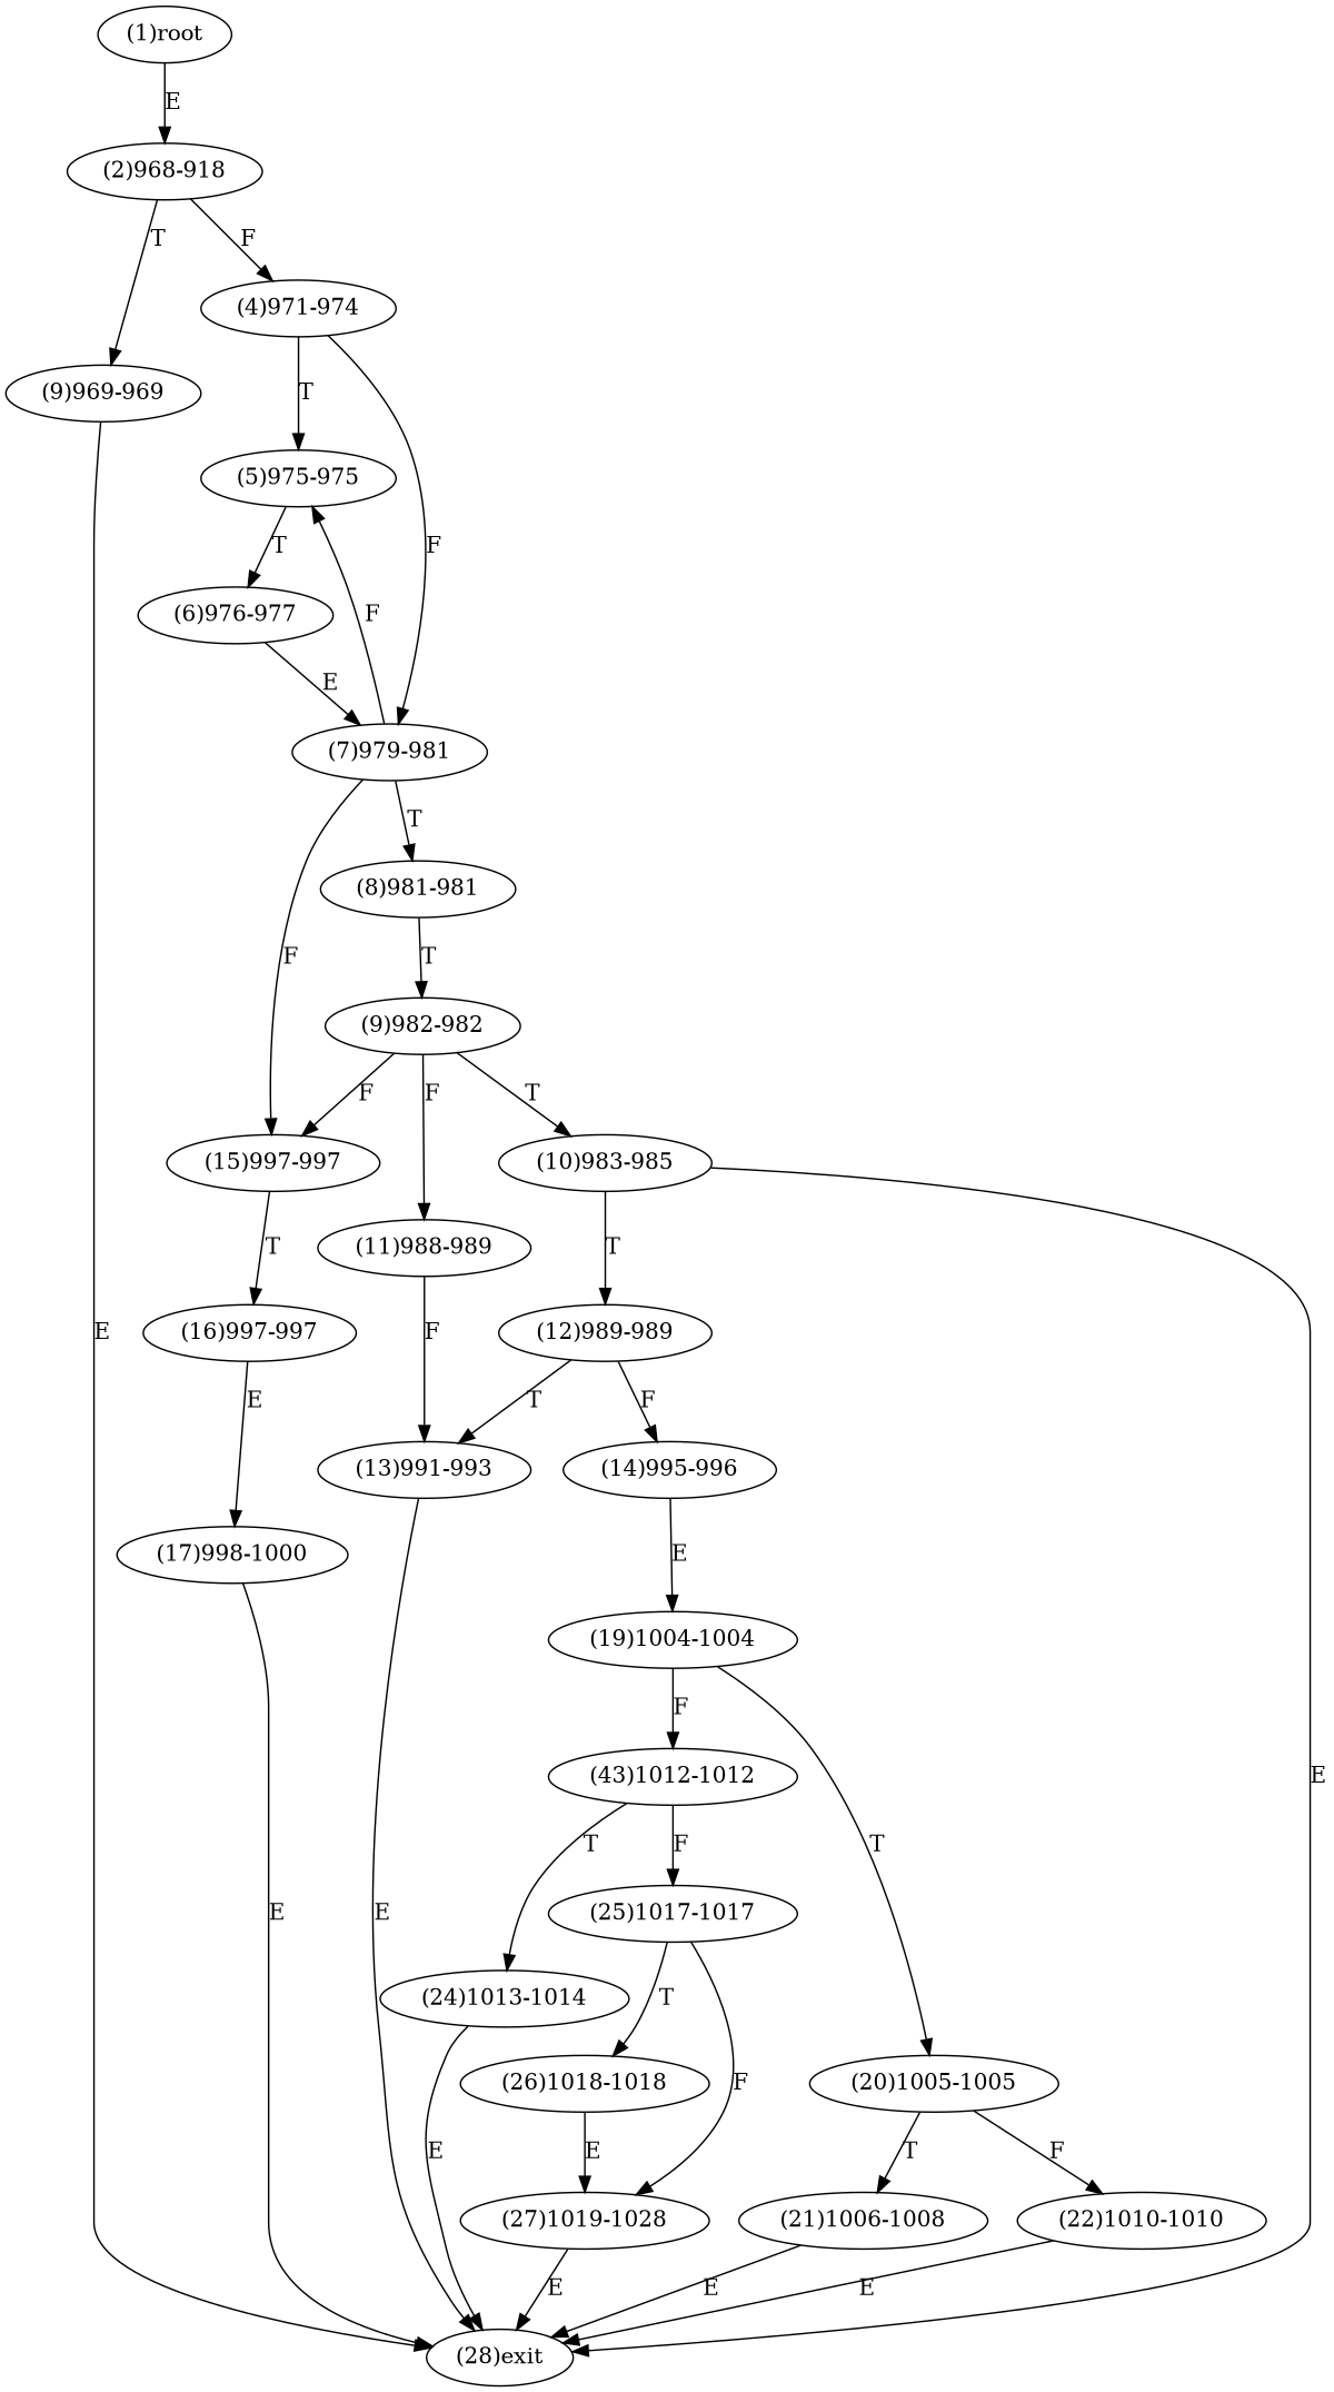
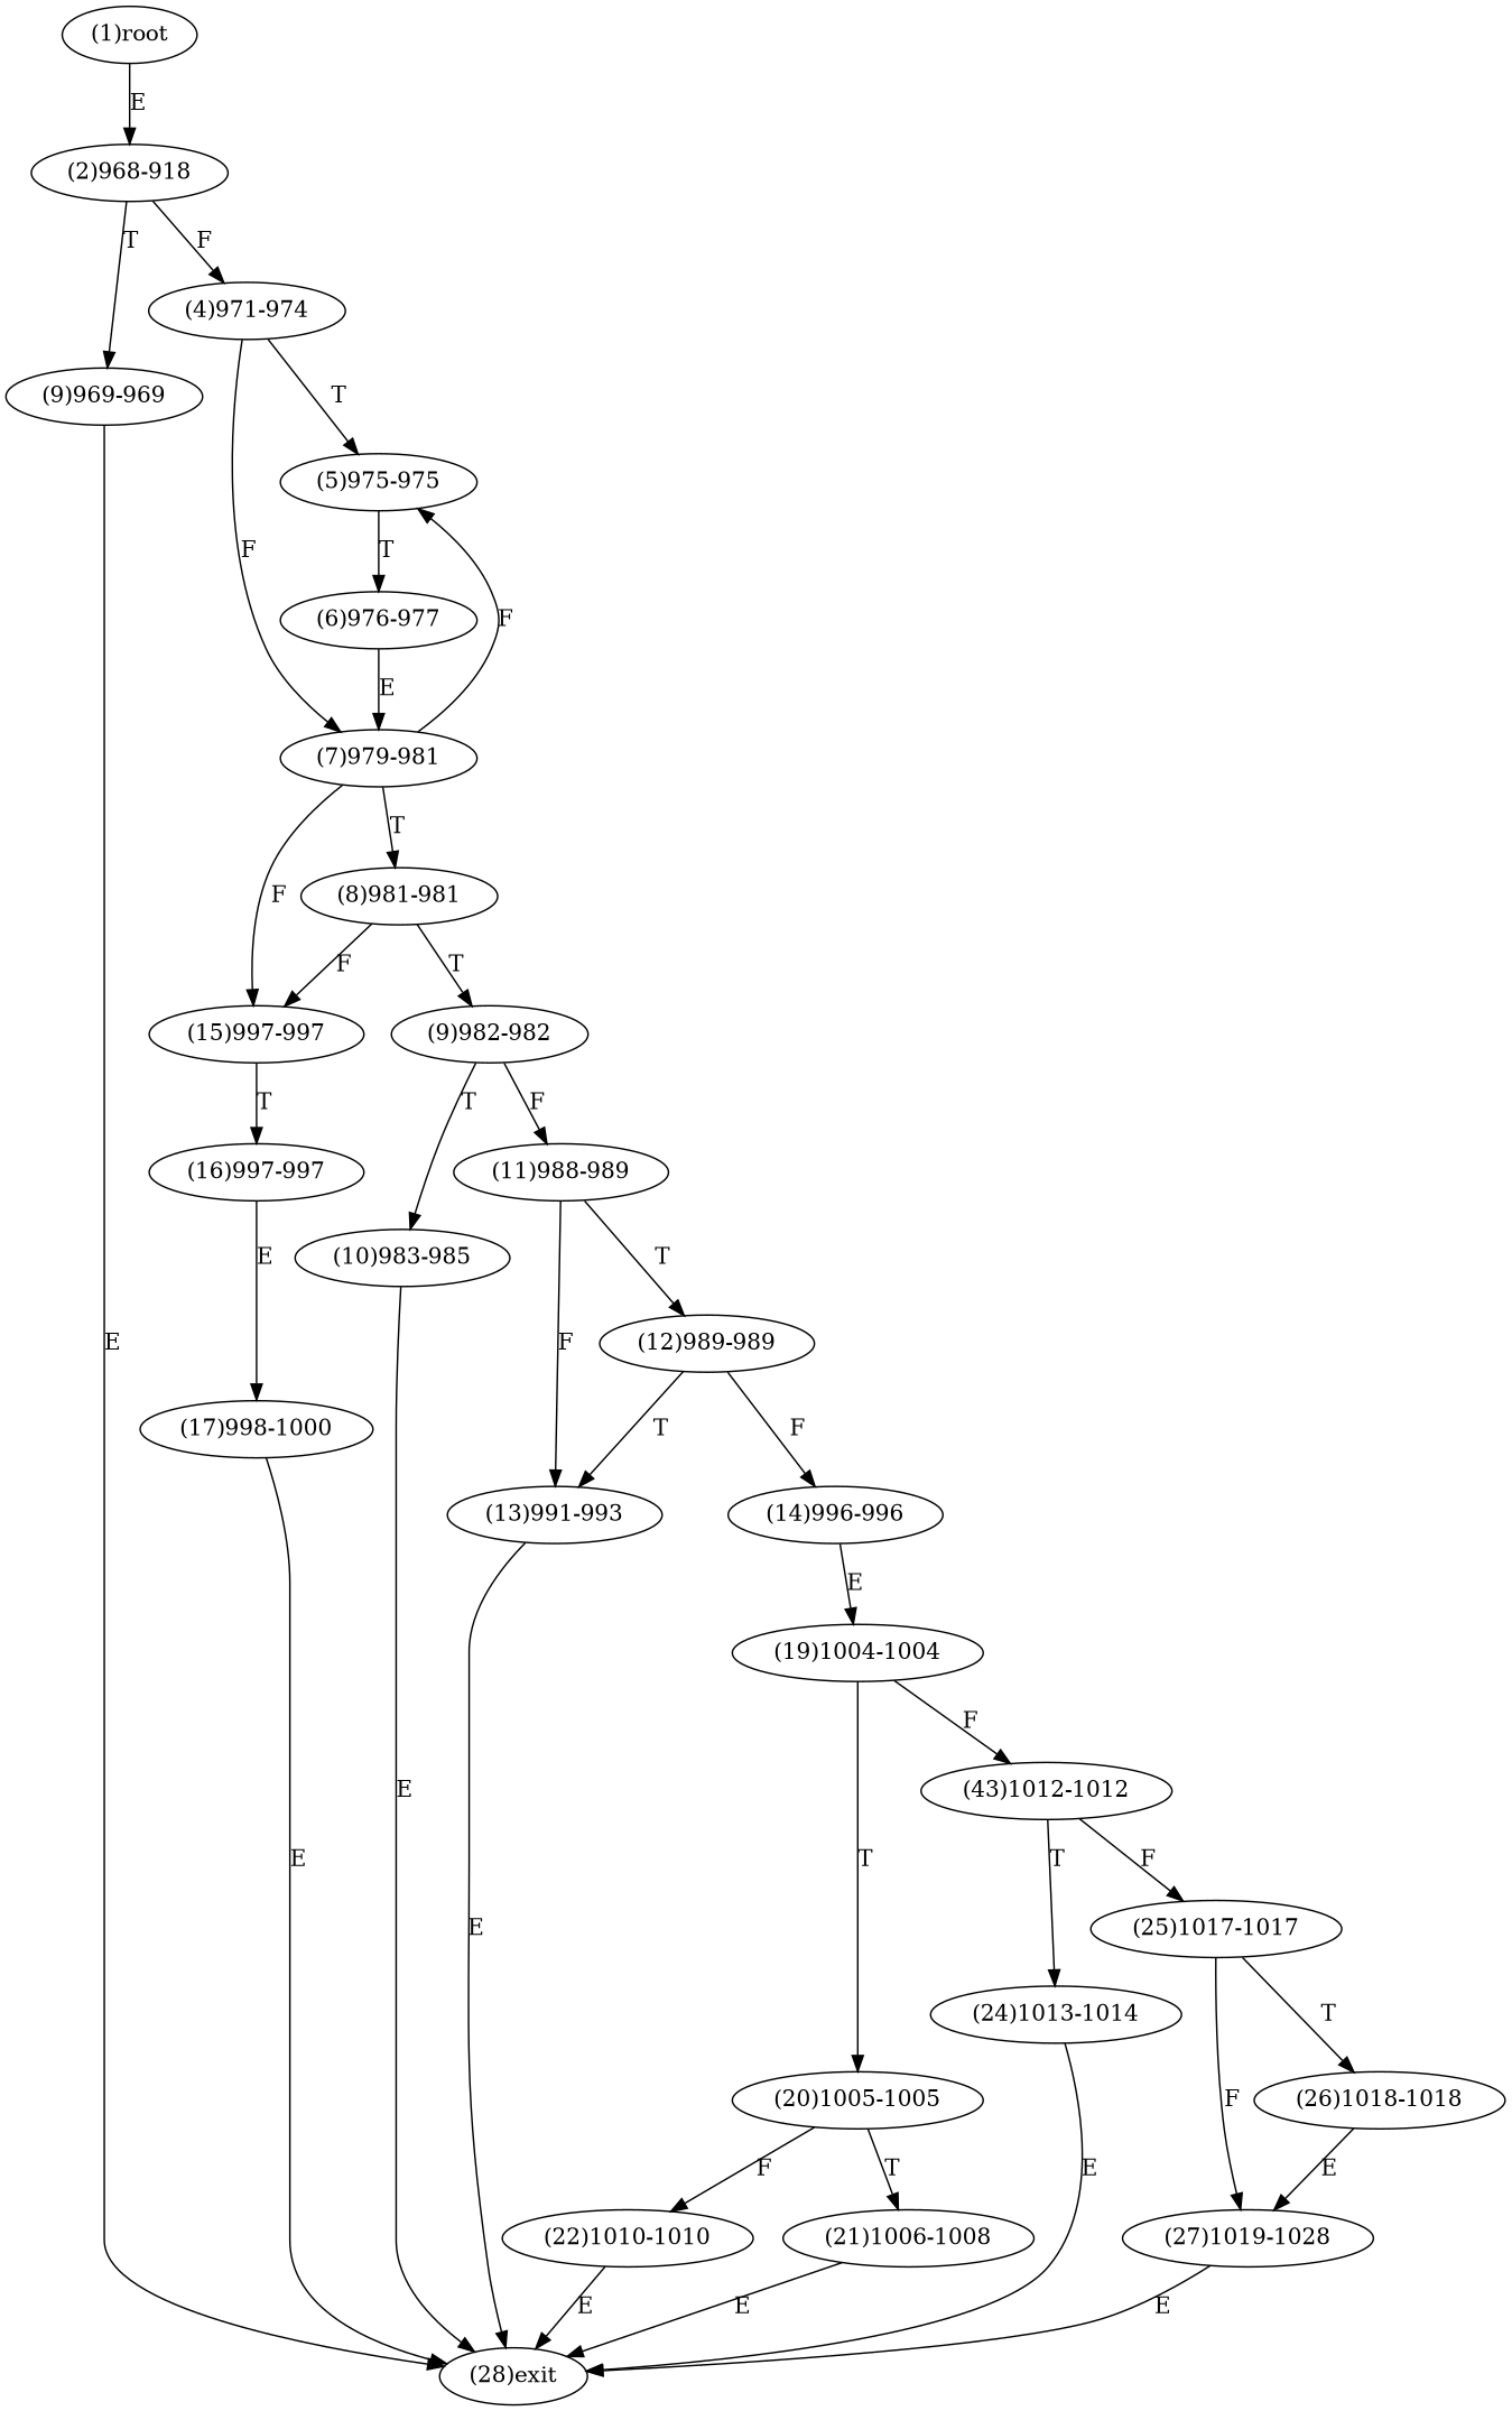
  digraph {
    n1 [label="(1)root"]
    n2 [label="(2)968-918"]
    n3 [label="(9)969-969"]
    n4 [label="(4)971-974"]
    n5 [label="(28)exit"]
    n6 [label="(5)975-975"]
    n7 [label="(7)979-981"]
    n8 [label="(6)976-977"]
    n9 [label="(8)981-981"]
    n10 [label="(15)997-997"]
    n11 [label="(9)982-982"]
    n12 [label="(16)997-997"]
    n13 [label="(10)983-985"]
    n14 [label="(11)988-989"]
    n15 [label="(12)989-989"]
    n16 [label="(13)991-993"]
-   n17 [label="(14)995-996"]
+   n17 [label="(14)996-996"]
    n18 [label="(19)1004-1004"]
    n19 [label="(20)1005-1005"]
    n20 [label="(43)1012-1012"]
    n21 [label="(17)998-1000"]
    n22 [label="(21)1006-1008"]
    n23 [label="(22)1010-1010"]
    n24 [label="(25)1017-1017"]
    n25 [label="(24)1013-1014"]
    n26 [label="(27)1019-1028"]
    n27 [label="(26)1018-1018"]
    n1 -> n2 [label=E]
    n2 -> n3 [label=T]
    n2 -> n4 [label=F]
    n3 -> n5 [label=E]
    n4 -> n6 [label=T]
    n4 -> n7 [label=F]
    n6 -> n8 [label=T]
    n7 -> n6 [label=F]
    n7 -> n9 [label=T]
    n7 -> n10 [label=F]
    n8 -> n7 [label=E]
-   n11 -> n10 [label=F]
+   n9 -> n10 [label=F]
    n9 -> n11 [label=T]
    n10 -> n12 [label=T]
    n11 -> n13 [label=T]
    n11 -> n14 [label=F]
    n12 -> n21 [label=E]
    n13 -> n5 [label=E]
-   n13 -> n15 [label=T]
+   n14 -> n15 [label=T]
    n14 -> n16 [label=F]
    n15 -> n16 [label=T]
    n15 -> n17 [label=F]
    n16 -> n5 [label=E]
    n17 -> n18 [label=E]
    n18 -> n19 [label=T]
    n18 -> n20 [label=F]
    n19 -> n22 [label=T]
    n19 -> n23 [label=F]
    n20 -> n24 [label=F]
    n20 -> n25 [label=T]
    n21 -> n5 [label=E]
    n22 -> n5 [label=E]
    n23 -> n5 [label=E]
    n24 -> n26 [label=F]
    n24 -> n27 [label=T]
    n25 -> n5 [label=E]
    n26 -> n5 [label=E]
    n27 -> n26 [label=E]
  }
